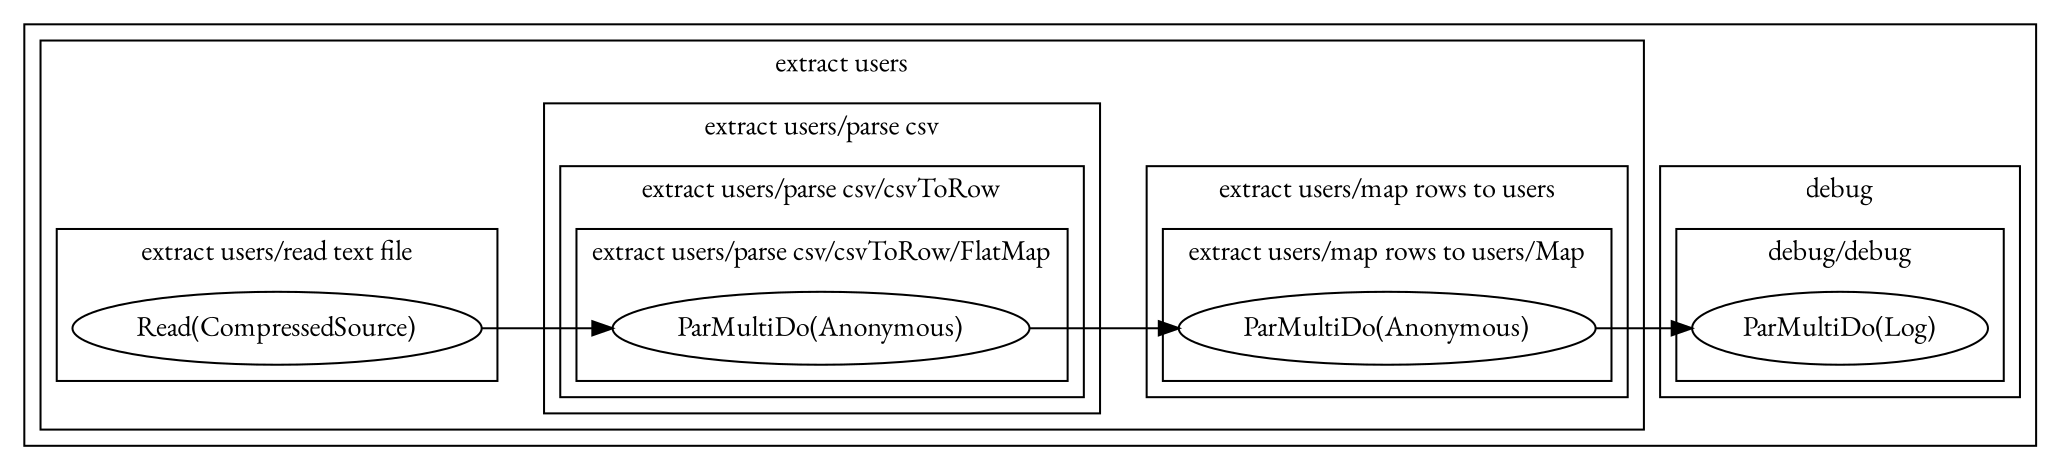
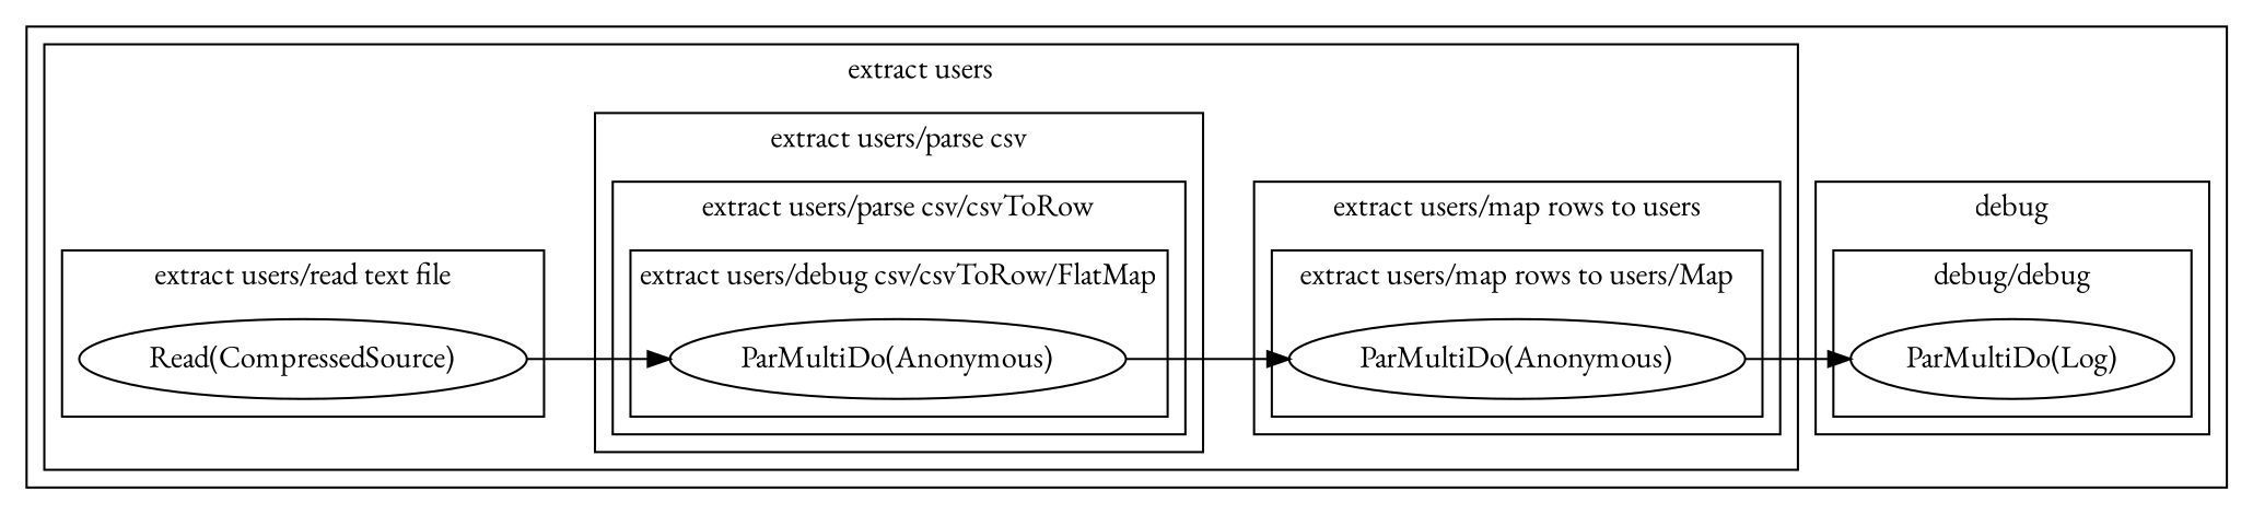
  digraph {
    rankdir=LR
    fontname="EB Garamond"
    node [fontname="EB Garamond"]
    edge [style=solid fontname="EB Garamond"]
    n1 [label="Read(CompressedSource)"]
    n2 [label="ParMultiDo(Anonymous)"]
    n3 [label="ParMultiDo(Anonymous)"]
    n4 [label="ParMultiDo(Log)"]
    subgraph cluster_1 {
      subgraph cluster_2 {
        label="extract users"
        subgraph cluster_3 {
          label="extract users/read text file"
          n1
        }
        subgraph cluster_4 {
          label="extract users/parse csv"
          subgraph cluster_5 {
            label="extract users/parse csv/csvToRow"
            subgraph cluster_6 {
-             label="extract users/parse csv/csvToRow/FlatMap"
+             label="extract users/debug csv/csvToRow/FlatMap"
              n2
            }
          }
        }
        subgraph cluster_7 {
          label="extract users/map rows to users"
          subgraph cluster_8 {
            label="extract users/map rows to users/Map"
            n3
          }
        }
      }
      subgraph cluster_9 {
        label=debug
        subgraph cluster_10 {
          label="debug/debug"
          n4
        }
      }
    }
    n1 -> n2
    n2 -> n3
    n3 -> n4
  }
